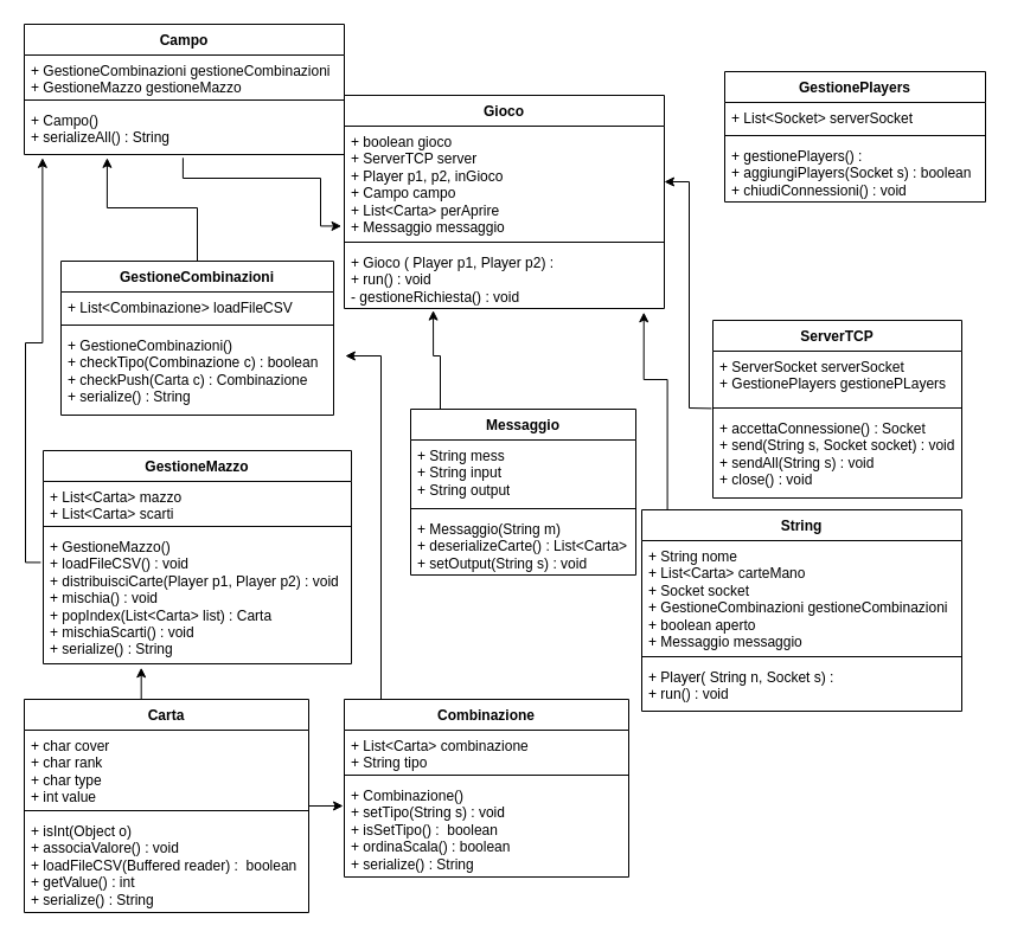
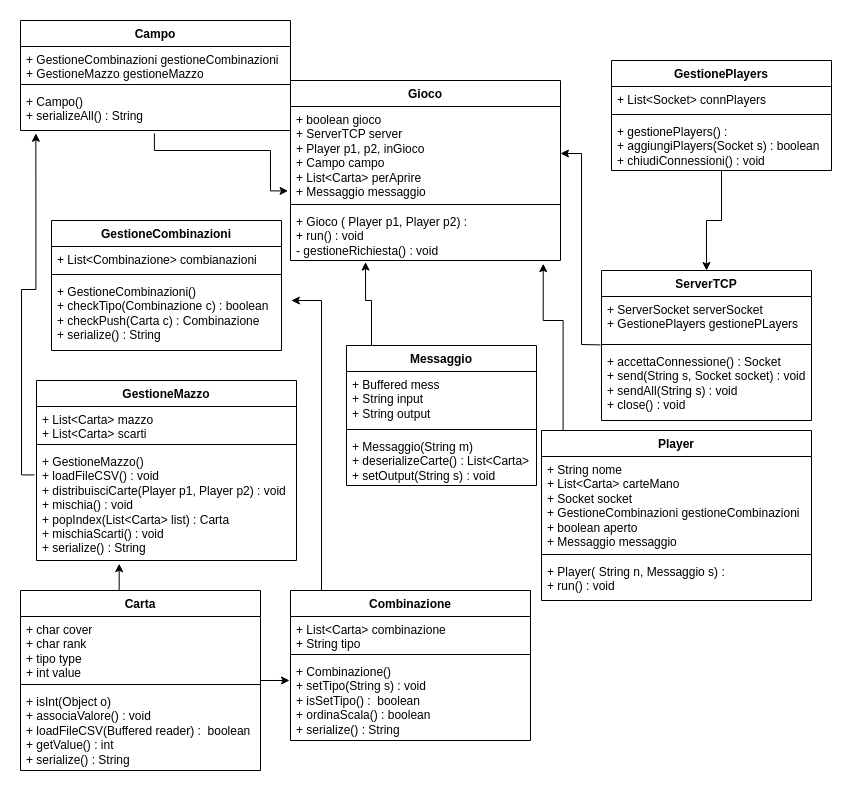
  <mxCell id="0" />
  <mxCell id="1" parent="0" />
  <mxCell id="2" value="GestionePlayers" style="swimlane;fontStyle=1;align=center;verticalAlign=top;childLayout=stackLayout;horizontal=1;startSize=26;horizontalStack=0;resizeParent=1;resizeParentMax=0;resizeLast=0;collapsible=1;marginBottom=0;whiteSpace=wrap;html=1;" vertex="1" parent="1"><mxGeometry x="611" y="60" width="220" height="110" as="geometry" /></mxCell>
- <mxCell id="3" value="+ List&amp;lt;Socket&amp;gt; serverSocket" style="text;strokeColor=none;fillColor=none;align=left;verticalAlign=top;spacingLeft=4;spacingRight=4;overflow=hidden;rotatable=0;points=[[0,0.5],[1,0.5]];portConstraint=eastwest;whiteSpace=wrap;html=1;" vertex="1" parent="2"><mxGeometry y="26" width="220" height="24" as="geometry" /></mxCell>
+ <mxCell id="3" value="+ List&amp;lt;Socket&amp;gt; connPlayers" style="text;strokeColor=none;fillColor=none;align=left;verticalAlign=top;spacingLeft=4;spacingRight=4;overflow=hidden;rotatable=0;points=[[0,0.5],[1,0.5]];portConstraint=eastwest;whiteSpace=wrap;html=1;" vertex="1" parent="2"><mxGeometry y="26" width="220" height="24" as="geometry" /></mxCell>
  <mxCell id="4" value="" style="line;strokeWidth=1;fillColor=none;align=left;verticalAlign=middle;spacingTop=-1;spacingLeft=3;spacingRight=3;rotatable=0;labelPosition=right;points=[];portConstraint=eastwest;strokeColor=inherit;" vertex="1" parent="2"><mxGeometry y="50" width="220" height="8" as="geometry" /></mxCell>
  <mxCell id="5" value="+ gestionePlayers() :&amp;nbsp;&lt;br&gt;+ aggiungiPlayers(Socket s) : boolean&lt;br&gt;+ chiudiConnessioni() : void" style="text;strokeColor=none;fillColor=none;align=left;verticalAlign=top;spacingLeft=4;spacingRight=4;overflow=hidden;rotatable=0;points=[[0,0.5],[1,0.5]];portConstraint=eastwest;whiteSpace=wrap;html=1;" vertex="1" parent="2"><mxGeometry y="58" width="220" height="52" as="geometry" /></mxCell>
  <mxCell id="6" value="" style="edgeStyle=orthogonalEdgeStyle;rounded=0;orthogonalLoop=1;jettySize=auto;html=1;entryX=0.936;entryY=1.062;entryDx=0;entryDy=0;entryPerimeter=0;exitX=0.08;exitY=0.002;exitDx=0;exitDy=0;exitPerimeter=0;" edge="1" parent="1" source="7" target="30"><mxGeometry relative="1" as="geometry"><Array as="points"><mxPoint x="563" y="320" /><mxPoint x="543" y="320" /></Array></mxGeometry></mxCell>
- <mxCell id="7" value="String&lt;br&gt;" style="swimlane;fontStyle=1;align=center;verticalAlign=top;childLayout=stackLayout;horizontal=1;startSize=26;horizontalStack=0;resizeParent=1;resizeParentMax=0;resizeLast=0;collapsible=1;marginBottom=0;whiteSpace=wrap;html=1;" vertex="1" parent="1"><mxGeometry x="541" y="430" width="270" height="170" as="geometry" /></mxCell>
+ <mxCell id="7" value="Player&lt;br&gt;" style="swimlane;fontStyle=1;align=center;verticalAlign=top;childLayout=stackLayout;horizontal=1;startSize=26;horizontalStack=0;resizeParent=1;resizeParentMax=0;resizeLast=0;collapsible=1;marginBottom=0;whiteSpace=wrap;html=1;" vertex="1" parent="1"><mxGeometry x="541" y="430" width="270" height="170" as="geometry" /></mxCell>
  <mxCell id="8" value="+ String nome&lt;br&gt;+ List&amp;lt;Carta&amp;gt; carteMano&lt;br&gt;+ Socket socket&lt;br&gt;+ GestioneCombinazioni gestioneCombinazioni&lt;br&gt;+ boolean aperto&lt;br&gt;+ Messaggio messaggio" style="text;strokeColor=none;fillColor=none;align=left;verticalAlign=top;spacingLeft=4;spacingRight=4;overflow=hidden;rotatable=0;points=[[0,0.5],[1,0.5]];portConstraint=eastwest;whiteSpace=wrap;html=1;" vertex="1" parent="7"><mxGeometry y="26" width="270" height="94" as="geometry" /></mxCell>
  <mxCell id="9" value="" style="line;strokeWidth=1;fillColor=none;align=left;verticalAlign=middle;spacingTop=-1;spacingLeft=3;spacingRight=3;rotatable=0;labelPosition=right;points=[];portConstraint=eastwest;strokeColor=inherit;" vertex="1" parent="7"><mxGeometry y="120" width="270" height="8" as="geometry" /></mxCell>
- <mxCell id="10" value="+ Player( String n, Socket s) :&amp;nbsp;&lt;br&gt;+ run() : void" style="text;strokeColor=none;fillColor=none;align=left;verticalAlign=top;spacingLeft=4;spacingRight=4;overflow=hidden;rotatable=0;points=[[0,0.5],[1,0.5]];portConstraint=eastwest;whiteSpace=wrap;html=1;" vertex="1" parent="7"><mxGeometry y="128" width="270" height="42" as="geometry" /></mxCell>
+ <mxCell id="10" value="+ Player( String n, Messaggio s) :&amp;nbsp;&lt;br&gt;+ run() : void" style="text;strokeColor=none;fillColor=none;align=left;verticalAlign=top;spacingLeft=4;spacingRight=4;overflow=hidden;rotatable=0;points=[[0,0.5],[1,0.5]];portConstraint=eastwest;whiteSpace=wrap;html=1;" vertex="1" parent="7"><mxGeometry y="128" width="270" height="42" as="geometry" /></mxCell>
  <mxCell id="11" value="" style="edgeStyle=orthogonalEdgeStyle;rounded=0;orthogonalLoop=1;jettySize=auto;html=1;entryX=0.278;entryY=1.031;entryDx=0;entryDy=0;entryPerimeter=0;" edge="1" parent="1" source="12" target="30"><mxGeometry relative="1" as="geometry"><Array as="points"><mxPoint x="371" y="300" /><mxPoint x="365" y="300" /></Array></mxGeometry></mxCell>
  <mxCell id="12" value="Messaggio" style="swimlane;fontStyle=1;align=center;verticalAlign=top;childLayout=stackLayout;horizontal=1;startSize=26;horizontalStack=0;resizeParent=1;resizeParentMax=0;resizeLast=0;collapsible=1;marginBottom=0;whiteSpace=wrap;html=1;" vertex="1" parent="1"><mxGeometry x="346" y="345" width="190" height="140" as="geometry" /></mxCell>
- <mxCell id="13" value="+ String mess&lt;br&gt;+ String input&lt;br&gt;+ String output" style="text;strokeColor=none;fillColor=none;align=left;verticalAlign=top;spacingLeft=4;spacingRight=4;overflow=hidden;rotatable=0;points=[[0,0.5],[1,0.5]];portConstraint=eastwest;whiteSpace=wrap;html=1;" vertex="1" parent="12"><mxGeometry y="26" width="190" height="54" as="geometry" /></mxCell>
+ <mxCell id="13" value="+ Buffered mess&lt;br&gt;+ String input&lt;br&gt;+ String output" style="text;strokeColor=none;fillColor=none;align=left;verticalAlign=top;spacingLeft=4;spacingRight=4;overflow=hidden;rotatable=0;points=[[0,0.5],[1,0.5]];portConstraint=eastwest;whiteSpace=wrap;html=1;" vertex="1" parent="12"><mxGeometry y="26" width="190" height="54" as="geometry" /></mxCell>
  <mxCell id="14" value="" style="line;strokeWidth=1;fillColor=none;align=left;verticalAlign=middle;spacingTop=-1;spacingLeft=3;spacingRight=3;rotatable=0;labelPosition=right;points=[];portConstraint=eastwest;strokeColor=inherit;" vertex="1" parent="12"><mxGeometry y="80" width="190" height="8" as="geometry" /></mxCell>
  <mxCell id="15" value="+ Messaggio(String m)&lt;br&gt;+ deserializeCarte() : List&amp;lt;Carta&amp;gt;&lt;br&gt;+ setOutput(String s) : void" style="text;strokeColor=none;fillColor=none;align=left;verticalAlign=top;spacingLeft=4;spacingRight=4;overflow=hidden;rotatable=0;points=[[0,0.5],[1,0.5]];portConstraint=eastwest;whiteSpace=wrap;html=1;" vertex="1" parent="12"><mxGeometry y="88" width="190" height="52" as="geometry" /></mxCell>
  <mxCell id="16" value="ServerTCP" style="swimlane;fontStyle=1;align=center;verticalAlign=top;childLayout=stackLayout;horizontal=1;startSize=26;horizontalStack=0;resizeParent=1;resizeParentMax=0;resizeLast=0;collapsible=1;marginBottom=0;whiteSpace=wrap;html=1;" vertex="1" parent="1"><mxGeometry x="601" y="270" width="210" height="150" as="geometry" /></mxCell>
  <mxCell id="17" value="+ ServerSocket serverSocket&lt;br&gt;+ GestionePlayers gestionePLayers" style="text;strokeColor=none;fillColor=none;align=left;verticalAlign=top;spacingLeft=4;spacingRight=4;overflow=hidden;rotatable=0;points=[[0,0.5],[1,0.5]];portConstraint=eastwest;whiteSpace=wrap;html=1;" vertex="1" parent="16"><mxGeometry y="26" width="210" height="44" as="geometry" /></mxCell>
  <mxCell id="18" value="" style="line;strokeWidth=1;fillColor=none;align=left;verticalAlign=middle;spacingTop=-1;spacingLeft=3;spacingRight=3;rotatable=0;labelPosition=right;points=[];portConstraint=eastwest;strokeColor=inherit;" vertex="1" parent="16"><mxGeometry y="70" width="210" height="8" as="geometry" /></mxCell>
  <mxCell id="19" value="+ accettaConnessione() : Socket&lt;br&gt;+ send(String s, Socket socket) : void&lt;br&gt;+ sendAll(String s) : void&lt;br&gt;+ close() : void" style="text;strokeColor=none;fillColor=none;align=left;verticalAlign=top;spacingLeft=4;spacingRight=4;overflow=hidden;rotatable=0;points=[[0,0.5],[1,0.5]];portConstraint=eastwest;whiteSpace=wrap;html=1;" vertex="1" parent="16"><mxGeometry y="78" width="210" height="72" as="geometry" /></mxCell>
  <mxCell id="20" value="" style="endArrow=classic;html=1;rounded=0;exitX=-0.005;exitY=-0.05;exitDx=0;exitDy=0;exitPerimeter=0;entryX=1;entryY=0.5;entryDx=0;entryDy=0;" edge="1" parent="1" source="19" target="28"><mxGeometry width="50" height="50" relative="1" as="geometry"><mxPoint x="401" y="230" as="sourcePoint" /><mxPoint x="451" y="180" as="targetPoint" /><Array as="points"><mxPoint x="581" y="344" /><mxPoint x="581" y="153" /></Array></mxGeometry></mxCell>
  <mxCell id="21" value="Campo" style="swimlane;fontStyle=1;align=center;verticalAlign=top;childLayout=stackLayout;horizontal=1;startSize=26;horizontalStack=0;resizeParent=1;resizeParentMax=0;resizeLast=0;collapsible=1;marginBottom=0;whiteSpace=wrap;html=1;" vertex="1" parent="1"><mxGeometry x="20" y="20" width="270" height="110" as="geometry" /></mxCell>
  <mxCell id="22" value="+ GestioneCombinazioni gestioneCombinazioni&lt;br&gt;+ GestioneMazzo gestioneMazzo" style="text;strokeColor=none;fillColor=none;align=left;verticalAlign=top;spacingLeft=4;spacingRight=4;overflow=hidden;rotatable=0;points=[[0,0.5],[1,0.5]];portConstraint=eastwest;whiteSpace=wrap;html=1;" vertex="1" parent="21"><mxGeometry y="26" width="270" height="34" as="geometry" /></mxCell>
  <mxCell id="23" value="" style="line;strokeWidth=1;fillColor=none;align=left;verticalAlign=middle;spacingTop=-1;spacingLeft=3;spacingRight=3;rotatable=0;labelPosition=right;points=[];portConstraint=eastwest;strokeColor=inherit;" vertex="1" parent="21"><mxGeometry y="60" width="270" height="8" as="geometry" /></mxCell>
  <mxCell id="24" value="+ Campo()&lt;br&gt;+ serializeAll() : String" style="text;strokeColor=none;fillColor=none;align=left;verticalAlign=top;spacingLeft=4;spacingRight=4;overflow=hidden;rotatable=0;points=[[0,0.5],[1,0.5]];portConstraint=eastwest;whiteSpace=wrap;html=1;" vertex="1" parent="21"><mxGeometry y="68" width="270" height="42" as="geometry" /></mxCell>
  <mxCell id="25" value="" style="edgeStyle=orthogonalEdgeStyle;rounded=0;orthogonalLoop=1;jettySize=auto;html=1;exitX=0.496;exitY=1.067;exitDx=0;exitDy=0;exitPerimeter=0;entryX=-0.009;entryY=0.898;entryDx=0;entryDy=0;entryPerimeter=0;" edge="1" parent="1" source="24" target="28"><mxGeometry relative="1" as="geometry"><Array as="points"><mxPoint x="154" y="150" /><mxPoint x="270" y="150" /><mxPoint x="270" y="190" /></Array></mxGeometry></mxCell>
+ <mxCell id="26" value="" style="edgeStyle=orthogonalEdgeStyle;rounded=0;orthogonalLoop=1;jettySize=auto;html=1;entryX=0.5;entryY=0;entryDx=0;entryDy=0;" edge="1" parent="1" source="2" target="16"><mxGeometry relative="1" as="geometry"><mxPoint x="611" y="115" as="sourcePoint" /><mxPoint x="281" y="104" as="targetPoint" /></mxGeometry></mxCell>
  <mxCell id="27" value="Gioco" style="swimlane;fontStyle=1;align=center;verticalAlign=top;childLayout=stackLayout;horizontal=1;startSize=26;horizontalStack=0;resizeParent=1;resizeParentMax=0;resizeLast=0;collapsible=1;marginBottom=0;whiteSpace=wrap;html=1;" vertex="1" parent="1"><mxGeometry x="290" y="80" width="270" height="180" as="geometry" /></mxCell>
  <mxCell id="28" value="+ boolean gioco&lt;br&gt;+ ServerTCP server&lt;br&gt;+ Player p1, p2, inGioco&lt;br&gt;+ Campo campo&lt;br&gt;+ List&amp;lt;Carta&amp;gt; perAprire&lt;br&gt;+ Messaggio messaggio" style="text;strokeColor=none;fillColor=none;align=left;verticalAlign=top;spacingLeft=4;spacingRight=4;overflow=hidden;rotatable=0;points=[[0,0.5],[1,0.5]];portConstraint=eastwest;whiteSpace=wrap;html=1;" vertex="1" parent="27"><mxGeometry y="26" width="270" height="94" as="geometry" /></mxCell>
  <mxCell id="29" value="" style="line;strokeWidth=1;fillColor=none;align=left;verticalAlign=middle;spacingTop=-1;spacingLeft=3;spacingRight=3;rotatable=0;labelPosition=right;points=[];portConstraint=eastwest;strokeColor=inherit;" vertex="1" parent="27"><mxGeometry y="120" width="270" height="8" as="geometry" /></mxCell>
  <mxCell id="30" value="+ Gioco ( Player p1, Player p2) :&amp;nbsp;&lt;br&gt;+ run() : void&lt;br&gt;- gestioneRichiesta() : void&amp;nbsp;" style="text;strokeColor=none;fillColor=none;align=left;verticalAlign=top;spacingLeft=4;spacingRight=4;overflow=hidden;rotatable=0;points=[[0,0.5],[1,0.5]];portConstraint=eastwest;whiteSpace=wrap;html=1;" vertex="1" parent="27"><mxGeometry y="128" width="270" height="52" as="geometry" /></mxCell>
- <mxCell id="31" value="" style="edgeStyle=orthogonalEdgeStyle;rounded=0;orthogonalLoop=1;jettySize=auto;html=1;entryX=0.259;entryY=1.067;entryDx=0;entryDy=0;entryPerimeter=0;" edge="1" parent="1" source="32" target="24"><mxGeometry relative="1" as="geometry"><Array as="points"><mxPoint x="166" y="175" /><mxPoint x="90" y="175" /></Array></mxGeometry></mxCell>
  <mxCell id="32" value="GestioneCombinazioni" style="swimlane;fontStyle=1;align=center;verticalAlign=top;childLayout=stackLayout;horizontal=1;startSize=26;horizontalStack=0;resizeParent=1;resizeParentMax=0;resizeLast=0;collapsible=1;marginBottom=0;whiteSpace=wrap;html=1;" vertex="1" parent="1"><mxGeometry x="51" y="220" width="230" height="130" as="geometry" /></mxCell>
- <mxCell id="33" value="+ List&amp;lt;Combinazione&amp;gt; loadFileCSV" style="text;strokeColor=none;fillColor=none;align=left;verticalAlign=top;spacingLeft=4;spacingRight=4;overflow=hidden;rotatable=0;points=[[0,0.5],[1,0.5]];portConstraint=eastwest;whiteSpace=wrap;html=1;" vertex="1" parent="32"><mxGeometry y="26" width="230" height="24" as="geometry" /></mxCell>
+ <mxCell id="33" value="+ List&amp;lt;Combinazione&amp;gt; combianazioni" style="text;strokeColor=none;fillColor=none;align=left;verticalAlign=top;spacingLeft=4;spacingRight=4;overflow=hidden;rotatable=0;points=[[0,0.5],[1,0.5]];portConstraint=eastwest;whiteSpace=wrap;html=1;" vertex="1" parent="32"><mxGeometry y="26" width="230" height="24" as="geometry" /></mxCell>
  <mxCell id="34" value="" style="line;strokeWidth=1;fillColor=none;align=left;verticalAlign=middle;spacingTop=-1;spacingLeft=3;spacingRight=3;rotatable=0;labelPosition=right;points=[];portConstraint=eastwest;strokeColor=inherit;" vertex="1" parent="32"><mxGeometry y="50" width="230" height="8" as="geometry" /></mxCell>
  <mxCell id="35" value="+ GestioneCombinazioni()&lt;br&gt;+ checkTipo(Combinazione c) : boolean&lt;br&gt;+ checkPush(Carta c) : Combinazione&lt;br&gt;+ serialize() : String&amp;nbsp;" style="text;strokeColor=none;fillColor=none;align=left;verticalAlign=top;spacingLeft=4;spacingRight=4;overflow=hidden;rotatable=0;points=[[0,0.5],[1,0.5]];portConstraint=eastwest;whiteSpace=wrap;html=1;" vertex="1" parent="32"><mxGeometry y="58" width="230" height="72" as="geometry" /></mxCell>
  <mxCell id="36" value="GestioneMazzo" style="swimlane;fontStyle=1;align=center;verticalAlign=top;childLayout=stackLayout;horizontal=1;startSize=26;horizontalStack=0;resizeParent=1;resizeParentMax=0;resizeLast=0;collapsible=1;marginBottom=0;whiteSpace=wrap;html=1;" vertex="1" parent="1"><mxGeometry x="36" y="380" width="260" height="180" as="geometry" /></mxCell>
  <mxCell id="37" value="+ List&amp;lt;Carta&amp;gt; mazzo&lt;br&gt;+ List&amp;lt;Carta&amp;gt; scarti" style="text;strokeColor=none;fillColor=none;align=left;verticalAlign=top;spacingLeft=4;spacingRight=4;overflow=hidden;rotatable=0;points=[[0,0.5],[1,0.5]];portConstraint=eastwest;whiteSpace=wrap;html=1;" vertex="1" parent="36"><mxGeometry y="26" width="260" height="34" as="geometry" /></mxCell>
  <mxCell id="38" value="" style="line;strokeWidth=1;fillColor=none;align=left;verticalAlign=middle;spacingTop=-1;spacingLeft=3;spacingRight=3;rotatable=0;labelPosition=right;points=[];portConstraint=eastwest;strokeColor=inherit;" vertex="1" parent="36"><mxGeometry y="60" width="260" height="8" as="geometry" /></mxCell>
  <mxCell id="39" value="+ GestioneMazzo()&lt;br&gt;+ loadFileCSV() : void&lt;br&gt;+ distribuisciCarte(Player p1, Player p2) : void&lt;br&gt;+ mischia() : void&lt;br&gt;+ popIndex(List&amp;lt;Carta&amp;gt; list) : Carta&lt;br&gt;+ mischiaScarti() : void&lt;br&gt;+ serialize() : String&amp;nbsp;" style="text;strokeColor=none;fillColor=none;align=left;verticalAlign=top;spacingLeft=4;spacingRight=4;overflow=hidden;rotatable=0;points=[[0,0.5],[1,0.5]];portConstraint=eastwest;whiteSpace=wrap;html=1;" vertex="1" parent="36"><mxGeometry y="68" width="260" height="112" as="geometry" /></mxCell>
  <mxCell id="40" value="" style="edgeStyle=orthogonalEdgeStyle;rounded=0;orthogonalLoop=1;jettySize=auto;html=1;exitX=-0.008;exitY=0.236;exitDx=0;exitDy=0;exitPerimeter=0;entryX=0.057;entryY=1.067;entryDx=0;entryDy=0;entryPerimeter=0;" edge="1" parent="1" source="39" target="24"><mxGeometry relative="1" as="geometry"><Array as="points"><mxPoint x="21" y="474" /><mxPoint x="21" y="289" /><mxPoint x="35" y="289" /></Array></mxGeometry></mxCell>
  <mxCell id="41" value="" style="edgeStyle=orthogonalEdgeStyle;rounded=0;orthogonalLoop=1;jettySize=auto;html=1;entryX=0.318;entryY=1.029;entryDx=0;entryDy=0;entryPerimeter=0;exitX=0.401;exitY=0.002;exitDx=0;exitDy=0;exitPerimeter=0;" edge="1" parent="1" source="43" target="39"><mxGeometry relative="1" as="geometry"><Array as="points"><mxPoint x="119" y="590" /></Array></mxGeometry></mxCell>
  <mxCell id="42" value="" style="edgeStyle=orthogonalEdgeStyle;rounded=0;orthogonalLoop=1;jettySize=auto;html=1;entryX=-0.004;entryY=0.268;entryDx=0;entryDy=0;entryPerimeter=0;" edge="1" parent="1" source="43" target="51"><mxGeometry relative="1" as="geometry" /></mxCell>
  <mxCell id="43" value="Carta" style="swimlane;fontStyle=1;align=center;verticalAlign=top;childLayout=stackLayout;horizontal=1;startSize=26;horizontalStack=0;resizeParent=1;resizeParentMax=0;resizeLast=0;collapsible=1;marginBottom=0;whiteSpace=wrap;html=1;" vertex="1" parent="1"><mxGeometry x="20" y="590" width="240" height="180" as="geometry" /></mxCell>
- <mxCell id="44" value="+ char cover&lt;br&gt;+ char rank&lt;br&gt;+ char type&lt;br&gt;+ int value" style="text;strokeColor=none;fillColor=none;align=left;verticalAlign=top;spacingLeft=4;spacingRight=4;overflow=hidden;rotatable=0;points=[[0,0.5],[1,0.5]];portConstraint=eastwest;whiteSpace=wrap;html=1;" vertex="1" parent="43"><mxGeometry y="26" width="240" height="64" as="geometry" /></mxCell>
+ <mxCell id="44" value="+ char cover&lt;br&gt;+ char rank&lt;br&gt;+ tipo type&lt;br&gt;+ int value" style="text;strokeColor=none;fillColor=none;align=left;verticalAlign=top;spacingLeft=4;spacingRight=4;overflow=hidden;rotatable=0;points=[[0,0.5],[1,0.5]];portConstraint=eastwest;whiteSpace=wrap;html=1;" vertex="1" parent="43"><mxGeometry y="26" width="240" height="64" as="geometry" /></mxCell>
  <mxCell id="45" value="" style="line;strokeWidth=1;fillColor=none;align=left;verticalAlign=middle;spacingTop=-1;spacingLeft=3;spacingRight=3;rotatable=0;labelPosition=right;points=[];portConstraint=eastwest;strokeColor=inherit;" vertex="1" parent="43"><mxGeometry y="90" width="240" height="8" as="geometry" /></mxCell>
  <mxCell id="46" value="+ isInt(Object o)&lt;br&gt;+ associaValore() : void&lt;br&gt;+ loadFileCSV(Buffered reader) :&amp;nbsp; boolean&lt;br&gt;+ getValue() : int&lt;br&gt;+ serialize() : String&amp;nbsp;" style="text;strokeColor=none;fillColor=none;align=left;verticalAlign=top;spacingLeft=4;spacingRight=4;overflow=hidden;rotatable=0;points=[[0,0.5],[1,0.5]];portConstraint=eastwest;whiteSpace=wrap;html=1;" vertex="1" parent="43"><mxGeometry y="98" width="240" height="82" as="geometry" /></mxCell>
  <mxCell id="47" value="" style="edgeStyle=orthogonalEdgeStyle;rounded=0;orthogonalLoop=1;jettySize=auto;html=1;entryX=1.043;entryY=0.306;entryDx=0;entryDy=0;entryPerimeter=0;" edge="1" parent="1" source="48" target="35"><mxGeometry relative="1" as="geometry"><Array as="points"><mxPoint x="321" y="300" /></Array></mxGeometry></mxCell>
  <mxCell id="48" value="Combinazione" style="swimlane;fontStyle=1;align=center;verticalAlign=top;childLayout=stackLayout;horizontal=1;startSize=26;horizontalStack=0;resizeParent=1;resizeParentMax=0;resizeLast=0;collapsible=1;marginBottom=0;whiteSpace=wrap;html=1;" vertex="1" parent="1"><mxGeometry x="290" y="590" width="240" height="150" as="geometry" /></mxCell>
  <mxCell id="49" value="+ List&amp;lt;Carta&amp;gt; combinazione&lt;br&gt;+ String tipo" style="text;strokeColor=none;fillColor=none;align=left;verticalAlign=top;spacingLeft=4;spacingRight=4;overflow=hidden;rotatable=0;points=[[0,0.5],[1,0.5]];portConstraint=eastwest;whiteSpace=wrap;html=1;" vertex="1" parent="48"><mxGeometry y="26" width="240" height="34" as="geometry" /></mxCell>
  <mxCell id="50" value="" style="line;strokeWidth=1;fillColor=none;align=left;verticalAlign=middle;spacingTop=-1;spacingLeft=3;spacingRight=3;rotatable=0;labelPosition=right;points=[];portConstraint=eastwest;strokeColor=inherit;" vertex="1" parent="48"><mxGeometry y="60" width="240" height="8" as="geometry" /></mxCell>
  <mxCell id="51" value="+ Combinazione()&lt;br&gt;+ setTipo(String s) : void&lt;br&gt;+ isSetTipo() :&amp;nbsp; boolean&lt;br&gt;+ ordinaScala() : boolean&lt;br&gt;+ serialize() : String&amp;nbsp;" style="text;strokeColor=none;fillColor=none;align=left;verticalAlign=top;spacingLeft=4;spacingRight=4;overflow=hidden;rotatable=0;points=[[0,0.5],[1,0.5]];portConstraint=eastwest;whiteSpace=wrap;html=1;" vertex="1" parent="48"><mxGeometry y="68" width="240" height="82" as="geometry" /></mxCell>
